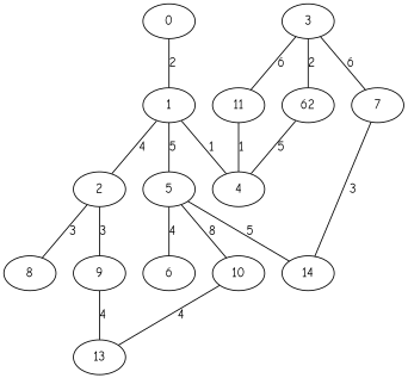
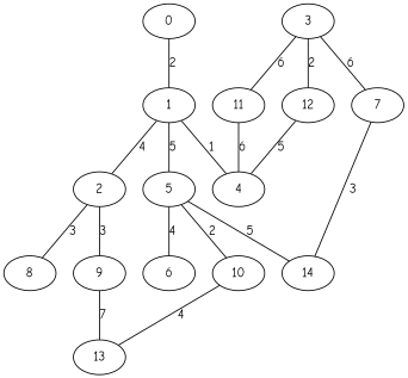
  graph {
    fontname="Comic Neue"
    node [fontname="Comic Neue" habit=1 x=5 y=4]
    edge [fontname="Comic Neue" weight=2]
    0 [x=6]
    1 [habit=8 y=5]
    2 [habit=2 x=3 y=6]
    4 [base=1 habit=7 y=3]
    5 [habit=2 x=8 y=7]
    3 [habit=6 x=8 y=2]
    7 [habit=3 x=10]
    11 [habit=3 y=1]
-   12 [habit=9 x=7 y=1 label=62]
+   12 [habit=9 x=7 y=1]
    8 [habit=2 x=1 y=6]
    9 [x=3 y=8]
    6 [habit=8 x=10 y=8]
    10 [habit=3 x=7 y=9]
    14 [base=2 habit=5 x=10 y=5]
    13 [y=10]
    0 -- 1 [label=2]
    1 -- 2 [label=4 weight=4]
    1 -- 4 [label=1 weight=6]
    1 -- 5 [label=5 weight=5]
    2 -- 8 [label=3 weight=3]
    2 -- 9 [label=3 weight=3]
    5 -- 6 [label=4 weight=4]
-   5 -- 10 [label=8]
+   5 -- 10 [label=2]
    5 -- 14 [label=5 weight=5]
    3 -- 7 [label=6 weight=6]
    3 -- 11 [label=6 weight=6]
    3 -- 12 [label=2]
    7 -- 14 [label=3]
-   11 -- 4 [label=1 weight=1]
+   11 -- 4 [label=6 weight=1]
    12 -- 4 [label=5 weight=5]
-   9 -- 13 [label=4 weight=7]
+   9 -- 13 [label=7 weight=7]
    10 -- 13 [label=4 weight=4]
  }
